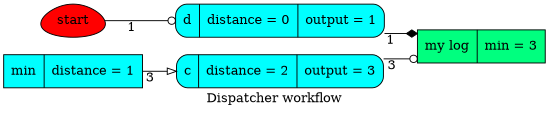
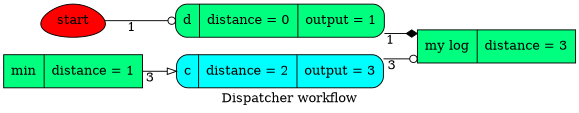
  digraph {
    label="Dispatcher workflow"
    rankdir=LR
    splines=ortho
    node [fillcolor=cyan shape=Mrecord style=filled]
    edge [arrowhead=odot xlabel=1]
    n1 [fillcolor=red label=start shape=egg]
-   n2 [label="{ d | distance = 0 | output = 1 }"]
-   n3 [fillcolor=springgreen label="{ my log | min = 3 }" shape=record]
-   n4 [label="{ min | distance = 1 }" shape=record]
+   n2 [fillcolor=springgreen label="{ d | distance = 0 | output = 1 }"]
+   n3 [fillcolor=springgreen label="{ my log | distance = 3 }" shape=record]
+   n4 [fillcolor=springgreen label="{ min | distance = 1 }" shape=record]
    n5 [label="{ c | distance = 2 | output = 3 }"]
    n1 -> n2
    n2 -> n3 [arrowhead=diamond]
    n4 -> n5 [arrowhead=onormal xlabel=3]
    n5 -> n3 [xlabel=3]
  }
